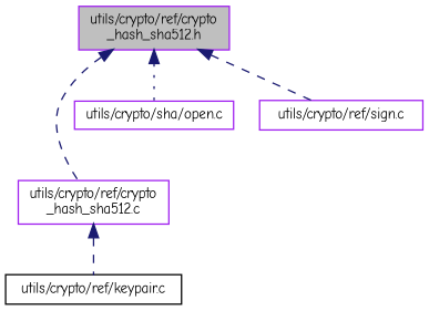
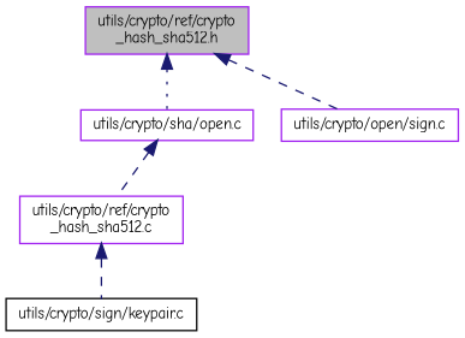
  digraph {
    fontname="Comic Neue"
    node [color=purple fillcolor=white fontname="Comic Neue" fontsize=10 shape=record style=filled]
    edge [color=midnightblue dir=back fontname="Comic Neue" fontsize=10 labelfontname=Helvetica labelfontsize=10 style=dashed]
    n1 [fillcolor=grey75 fontcolor=black height=0.2 label="utils/crypto/ref/crypto\l_hash_sha512.h" width=0.4]
    n2 [height=0.2 label="utils/crypto/ref/crypto\l_hash_sha512.c" width=0.4]
    n3 [height=0.2 label="utils/crypto/sha/open.c" width=0.4]
-   n4 [height=0.2 label="utils/crypto/ref/sign.c" width=0.4]
-   n5 [color=black height=0.2 label="utils/crypto/ref/keypair.c" width=0.4]
-   n1 -> n2
+   n4 [height=0.2 label="utils/crypto/open/sign.c" width=0.4]
+   n5 [color=black height=0.2 label="utils/crypto/sign/keypair.c" width=0.4]
+   n3 -> n2
    n1 -> n3 [style=dotted]
    n1 -> n4
    n2 -> n5
  }
